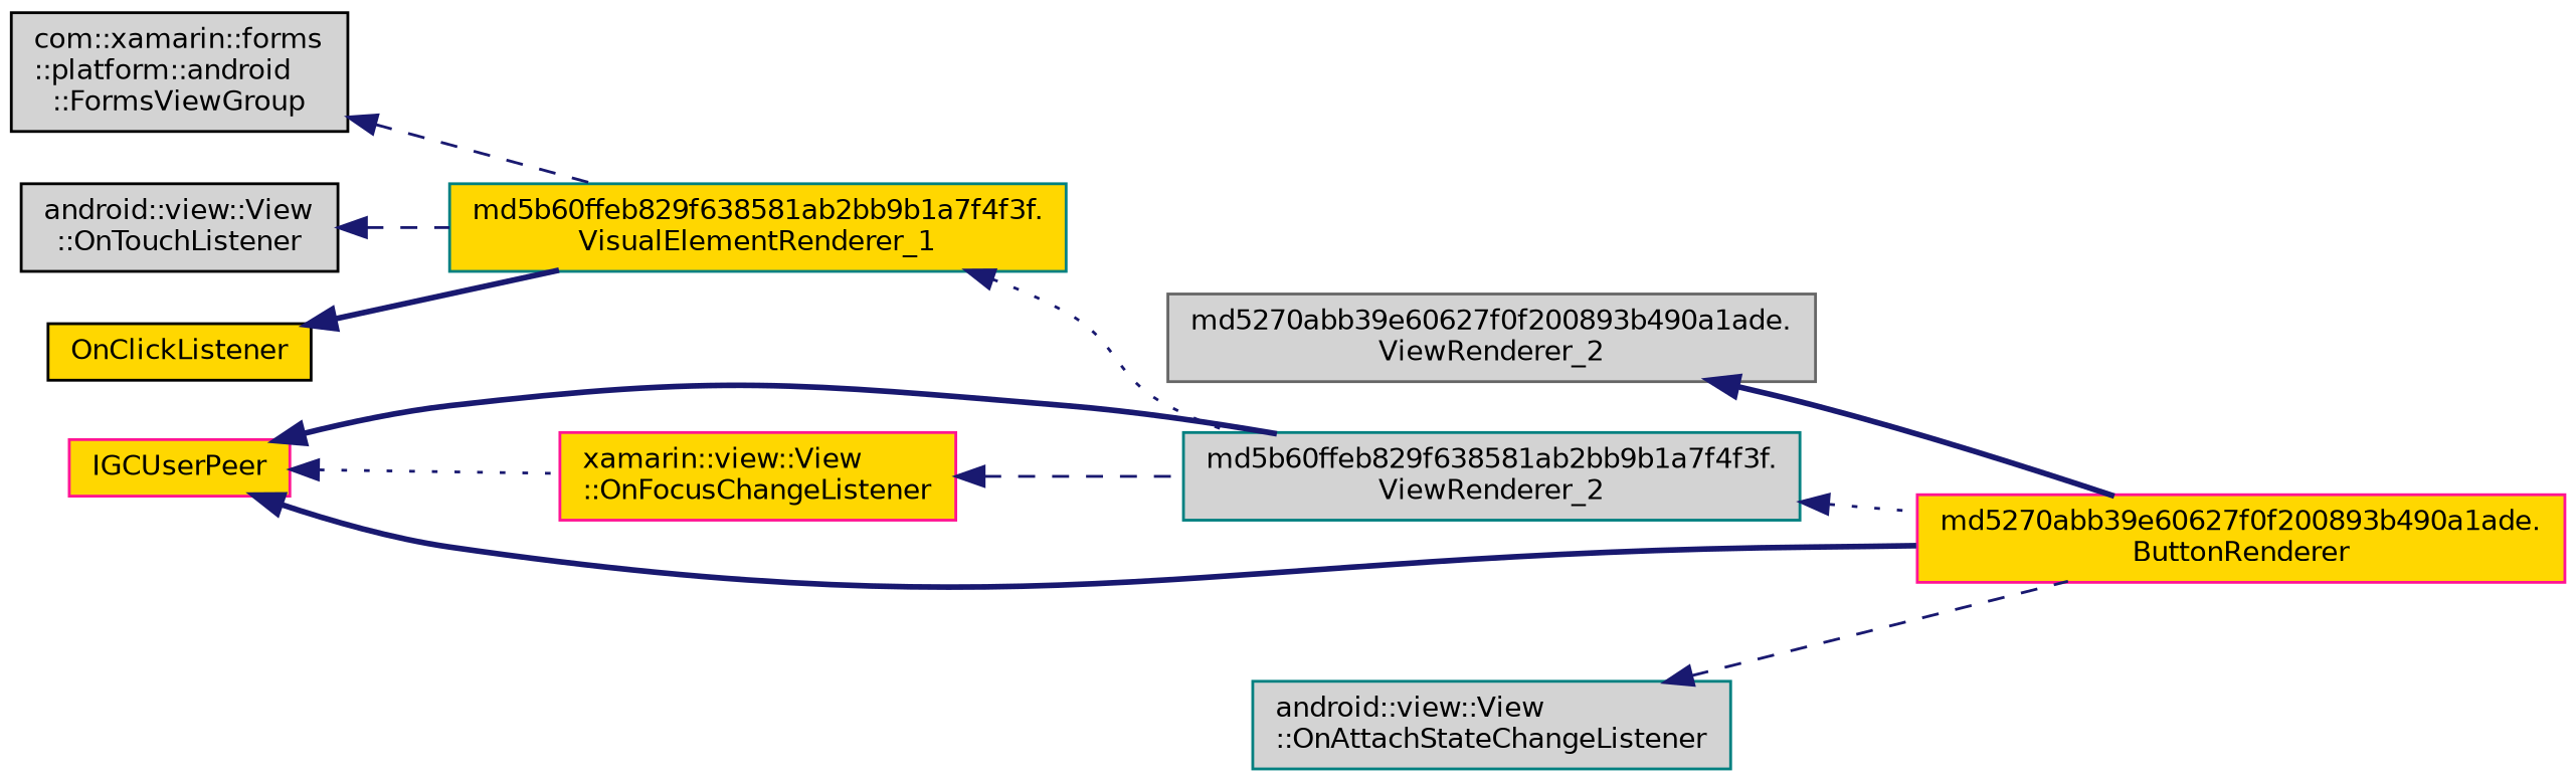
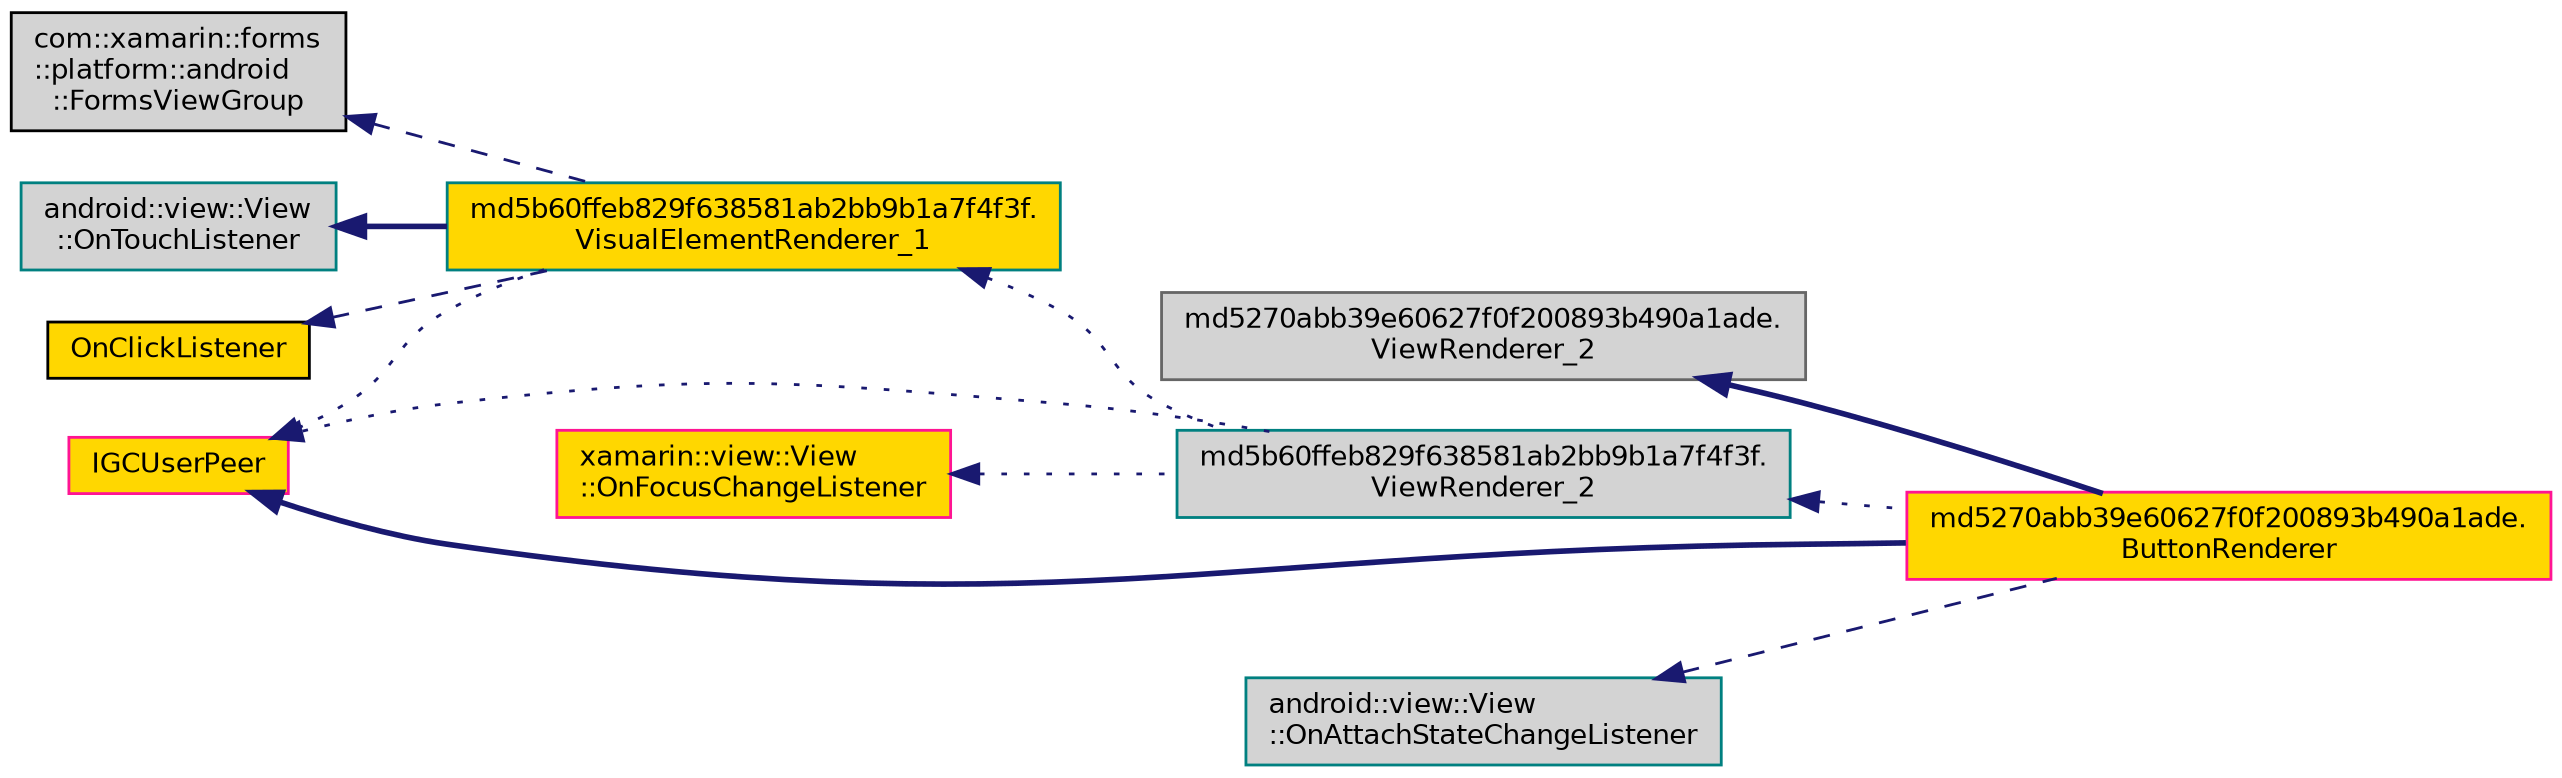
  digraph {
    rankdir=LR
    node [color=deeppink fillcolor=gold fontname=Helvetica fontsize=10 shape=record style=filled]
    edge [color=midnightblue dir=back fontname=Helvetica fontsize=10 labelfontname=Helvetica labelfontsize=10 style=bold]
    n1 [fontcolor=black height=0.2 label="md5270abb39e60627f0f200893b490a1ade.\lButtonRenderer" width=0.4]
    n2 [color=gray40 fillcolor=lightgrey height=0.2 label="md5270abb39e60627f0f200893b490a1ade.\lViewRenderer_2" width=0.4]
    n3 [color=teal fillcolor=lightgrey height=0.2 label="md5b60ffeb829f638581ab2bb9b1a7f4f3f.\lViewRenderer_2" width=0.4]
    n4 [color=teal height=0.2 label="md5b60ffeb829f638581ab2bb9b1a7f4f3f.\lVisualElementRenderer_1" width=0.4]
    n5 [color=black fillcolor=lightgrey height=0.2 label="com::xamarin::forms\l::platform::android\l::FormsViewGroup" width=0.4]
    n6 [height=0.2 label=IGCUserPeer width=0.4]
-   n7 [color=black fillcolor=lightgrey height=0.2 label="android::view::View\l::OnTouchListener" width=0.4]
+   n7 [color=teal fillcolor=lightgrey height=0.2 label="android::view::View\l::OnTouchListener" width=0.4]
    n8 [color=black height=0.2 label=OnClickListener width=0.4]
    n9 [height=0.2 label="xamarin::view::View\l::OnFocusChangeListener" width=0.4]
    n10 [color=teal fillcolor=lightgrey height=0.2 label="android::view::View\l::OnAttachStateChangeListener" width=0.4]
    n2 -> n1
    n3 -> n1 [style=dotted]
    n4 -> n3 [style=dotted]
    n5 -> n4 [style=dashed]
    n6 -> n1
-   n6 -> n3
-   n6 -> n9 [style=dotted]
-   n7 -> n4 [style=dashed]
-   n8 -> n4
-   n9 -> n3 [style=dashed]
+   n6 -> n3 [style=dotted]
+   n6 -> n4 [style=dotted]
+   n7 -> n4
+   n8 -> n4 [style=dashed]
+   n9 -> n3 [style=dotted]
    n10 -> n1 [style=dashed]
  }
